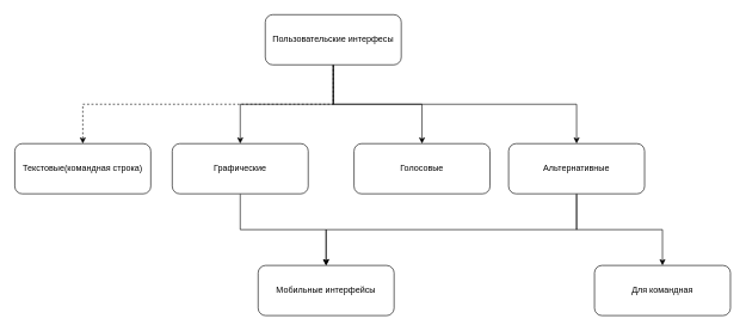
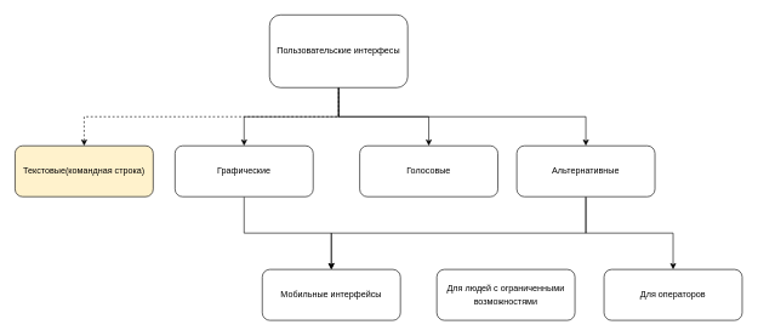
  <mxCell id="0" />
  <mxCell id="1" parent="0" />
  <mxCell id="2" style="edgeStyle=orthogonalEdgeStyle;rounded=0;orthogonalLoop=1;jettySize=auto;html=1;exitX=0.5;exitY=1;exitDx=0;exitDy=0;entryX=0.5;entryY=0;entryDx=0;entryDy=0;" edge="1" parent="1" source="6" target="9"><mxGeometry relative="1" as="geometry" /></mxCell>
  <mxCell id="3" style="edgeStyle=orthogonalEdgeStyle;rounded=0;orthogonalLoop=1;jettySize=auto;html=1;exitX=0.5;exitY=1;exitDx=0;exitDy=0;entryX=0.5;entryY=0;entryDx=0;entryDy=0;" edge="1" parent="1" source="6" target="8"><mxGeometry relative="1" as="geometry" /></mxCell>
  <mxCell id="4" style="edgeStyle=orthogonalEdgeStyle;rounded=0;orthogonalLoop=1;jettySize=auto;html=1;exitX=0.5;exitY=1;exitDx=0;exitDy=0;entryX=0.5;entryY=0;entryDx=0;entryDy=0;dashed=1;" edge="1" parent="1" source="6" target="10"><mxGeometry relative="1" as="geometry" /></mxCell>
  <mxCell id="5" style="edgeStyle=orthogonalEdgeStyle;rounded=0;orthogonalLoop=1;jettySize=auto;html=1;exitX=0.5;exitY=1;exitDx=0;exitDy=0;entryX=0.5;entryY=0;entryDx=0;entryDy=0;" edge="1" parent="1" source="6" target="14"><mxGeometry relative="1" as="geometry" /></mxCell>
- <mxCell id="6" value="Пользовательские интерфесы" style="rounded=1;whiteSpace=wrap;html=1;" vertex="1" parent="1"><mxGeometry x="370" y="20" width="190" height="70" as="geometry" /></mxCell>
+ <mxCell id="6" value="Пользовательские интерфесы" style="rounded=1;whiteSpace=wrap;html=1;" vertex="1" parent="1"><mxGeometry x="370" y="20" width="190" height="100" as="geometry" /></mxCell>
  <mxCell id="7" style="edgeStyle=orthogonalEdgeStyle;rounded=0;orthogonalLoop=1;jettySize=auto;html=1;exitX=0.5;exitY=1;exitDx=0;exitDy=0;entryX=0.5;entryY=0;entryDx=0;entryDy=0;" edge="1" parent="1" source="8" target="11"><mxGeometry relative="1" as="geometry" /></mxCell>
  <mxCell id="8" value="Графические" style="rounded=1;whiteSpace=wrap;html=1;" vertex="1" parent="1"><mxGeometry x="240" y="200" width="190" height="70" as="geometry" /></mxCell>
  <mxCell id="9" value="Голосовые" style="rounded=1;whiteSpace=wrap;html=1;" vertex="1" parent="1"><mxGeometry x="494" y="200" width="190" height="70" as="geometry" /></mxCell>
- <mxCell id="10" value="Текстовые(командная строка)" style="rounded=1;whiteSpace=wrap;html=1;" vertex="1" parent="1"><mxGeometry x="20" y="200" width="190" height="70" as="geometry" /></mxCell>
+ <mxCell id="10" value="Текстовые(командная строка)" style="rounded=1;whiteSpace=wrap;html=1;fillColor=#fff2cc;" vertex="1" parent="1"><mxGeometry x="20" y="200" width="190" height="70" as="geometry" /></mxCell>
  <mxCell id="11" value="Мобильные интерфейсы" style="rounded=1;whiteSpace=wrap;html=1;" vertex="1" parent="1"><mxGeometry x="360" y="370" width="190" height="70" as="geometry" /></mxCell>
  <mxCell id="12" style="edgeStyle=orthogonalEdgeStyle;rounded=0;orthogonalLoop=1;jettySize=auto;html=1;exitX=0.5;exitY=1;exitDx=0;exitDy=0;" edge="1" parent="1" source="14" target="11"><mxGeometry relative="1" as="geometry" /></mxCell>
  <mxCell id="13" style="edgeStyle=orthogonalEdgeStyle;rounded=0;orthogonalLoop=1;jettySize=auto;html=1;exitX=0.5;exitY=1;exitDx=0;exitDy=0;entryX=0.5;entryY=0;entryDx=0;entryDy=0;" edge="1" parent="1" source="14" target="15"><mxGeometry relative="1" as="geometry" /></mxCell>
  <mxCell id="14" value="Альтернативные" style="rounded=1;whiteSpace=wrap;html=1;" vertex="1" parent="1"><mxGeometry x="710" y="200" width="190" height="70" as="geometry" /></mxCell>
- <mxCell id="15" value="Для командная" style="rounded=1;whiteSpace=wrap;html=1;" vertex="1" parent="1"><mxGeometry y="370" width="190" height="70" as="geometry" x="830" /></mxCell>
+ <mxCell id="15" value="Для операторов" style="rounded=1;whiteSpace=wrap;html=1;" vertex="1" parent="1"><mxGeometry y="370" width="190" height="70" as="geometry" x="830" /></mxCell>
+ <mxCell id="16" value="Для людей с ограниченными возможностями&lt;span style=&quot;font-size: medium; text-align: start;&quot;&gt;&lt;/span&gt;" style="rounded=1;whiteSpace=wrap;html=1;" vertex="1" parent="1"><mxGeometry x="600" y="370" width="190" height="70" as="geometry" /></mxCell>
